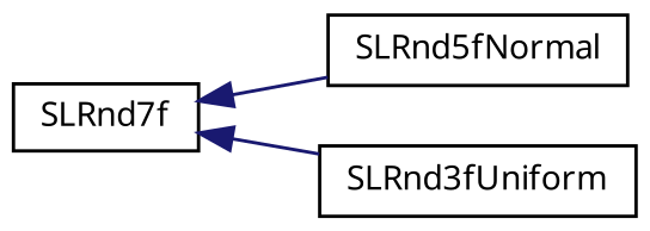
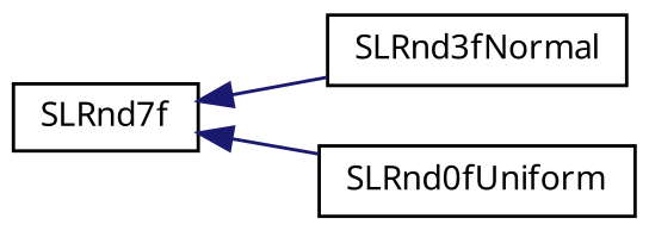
  digraph {
    rankdir=LR
    node [color=black fillcolor=white fontname="Arial.ttf" fontsize=10 shape=record style=filled]
    edge [color=midnightblue dir=back fontname="Arial.ttf" fontsize=10 labelfontname="Arial.ttf" labelfontsize=10 style=solid]
    n1 [height=0.2 label=SLRnd7f width=0.4]
-   n2 [height=0.2 label=SLRnd5fNormal width=0.4]
-   n3 [height=0.2 label=SLRnd3fUniform width=0.4]
+   n2 [height=0.2 label=SLRnd3fNormal width=0.4]
+   n3 [height=0.2 label=SLRnd0fUniform width=0.4]
    n1 -> n2
    n1 -> n3
  }
